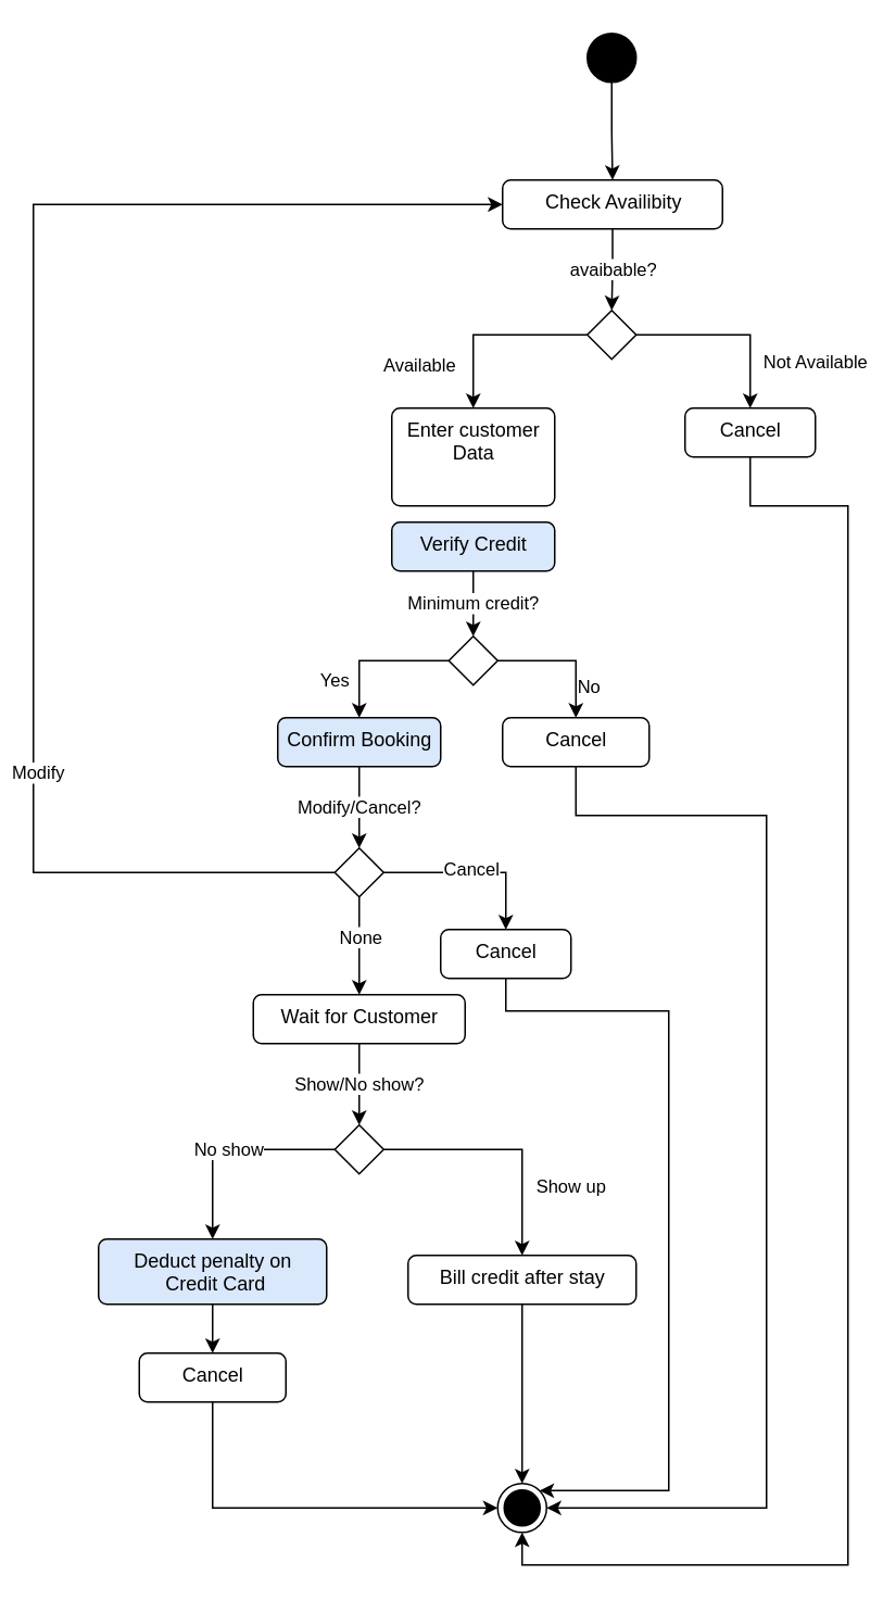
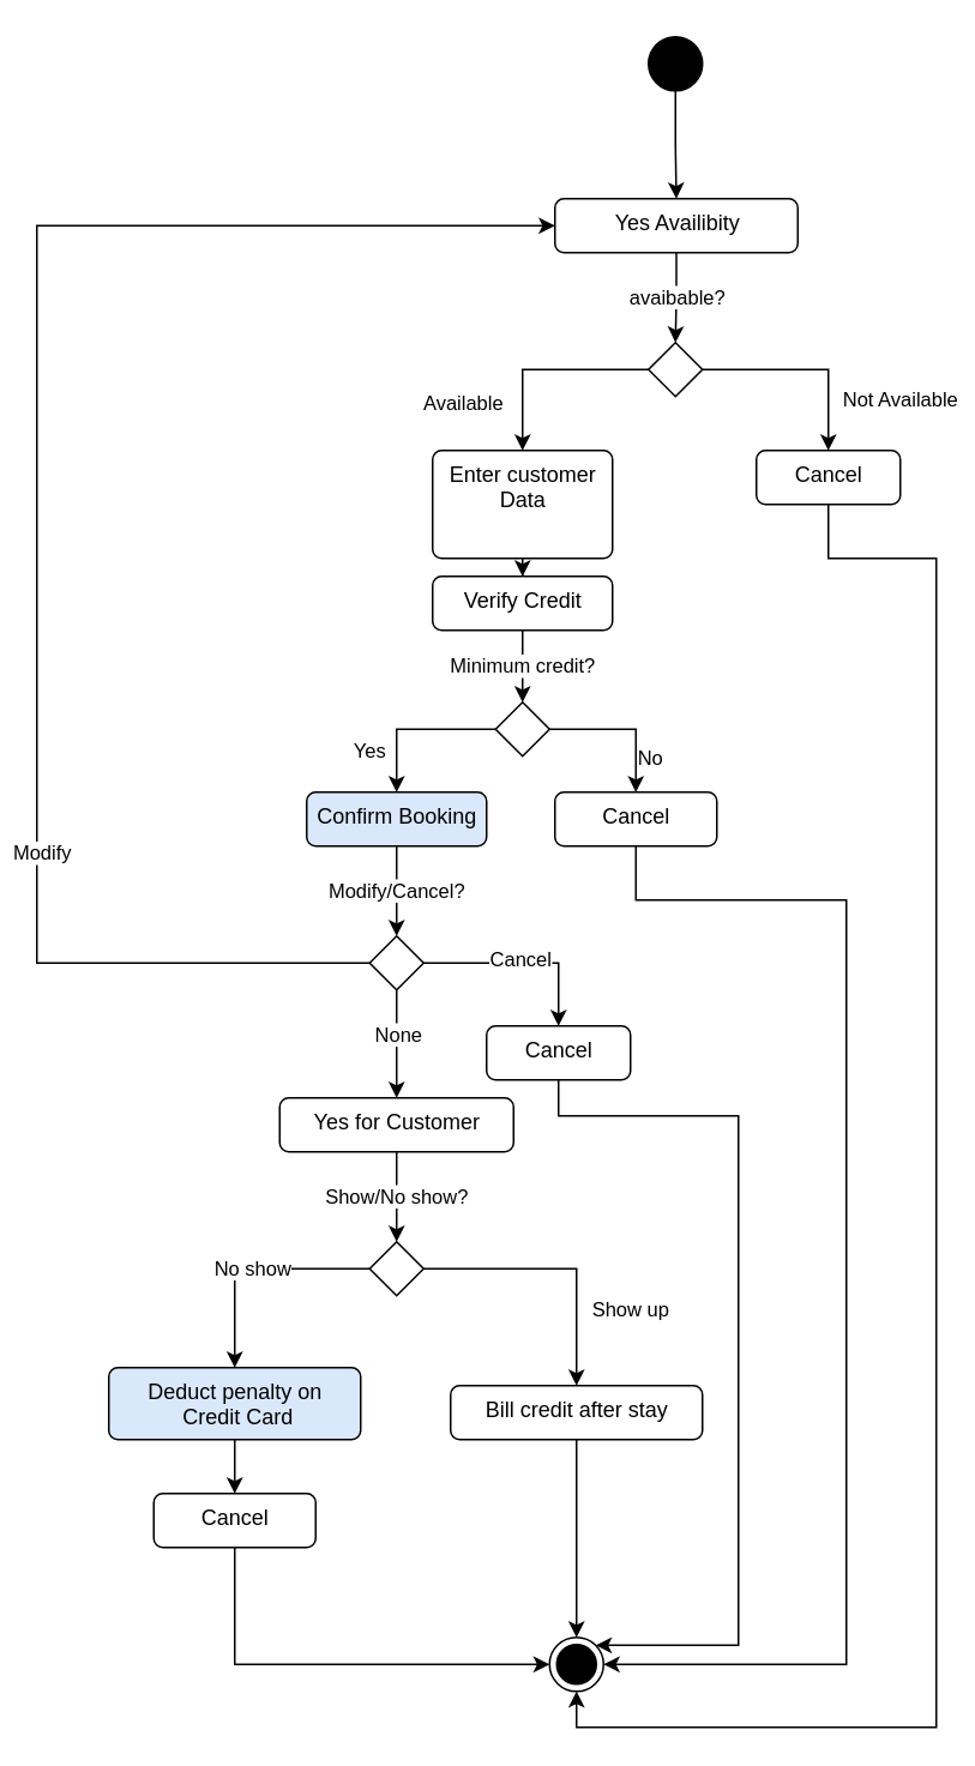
  <mxCell id="0" />
  <mxCell id="1" parent="0" />
  <mxCell id="2" style="edgeStyle=orthogonalEdgeStyle;rounded=0;orthogonalLoop=1;jettySize=auto;html=1;exitX=0.5;exitY=1;exitDx=0;exitDy=0;entryX=0.5;entryY=0;entryDx=0;entryDy=0;" parent="1" source="3" target="5" edge="1"><mxGeometry relative="1" as="geometry" /></mxCell>
  <mxCell id="3" value="" style="ellipse;fillColor=strokeColor;" parent="1" vertex="1"><mxGeometry x="360" y="20" width="30" height="30" as="geometry" /></mxCell>
  <mxCell id="4" value="avaibable?" style="edgeStyle=orthogonalEdgeStyle;rounded=0;orthogonalLoop=1;jettySize=auto;html=1;exitX=0.5;exitY=1;exitDx=0;exitDy=0;entryX=0.5;entryY=0;entryDx=0;entryDy=0;" parent="1" source="5" target="9" edge="1"><mxGeometry relative="1" as="geometry" /></mxCell>
- <mxCell id="5" value="Check Availibity" style="html=1;align=center;verticalAlign=top;rounded=1;absoluteArcSize=1;arcSize=10;dashed=0;" parent="1" vertex="1"><mxGeometry x="308" y="110" width="135" height="30" as="geometry" /></mxCell>
+ <mxCell id="5" value="Yes Availibity" style="html=1;align=center;verticalAlign=top;rounded=1;absoluteArcSize=1;arcSize=10;dashed=0;" parent="1" vertex="1"><mxGeometry x="308" y="110" width="135" height="30" as="geometry" /></mxCell>
  <mxCell id="6" style="edgeStyle=orthogonalEdgeStyle;rounded=0;orthogonalLoop=1;jettySize=auto;html=1;exitX=0;exitY=0.5;exitDx=0;exitDy=0;entryX=0.5;entryY=0;entryDx=0;entryDy=0;" parent="1" source="9" target="11" edge="1"><mxGeometry relative="1" as="geometry"><mxPoint x="310" y="265" as="targetPoint" /><Array as="points"><mxPoint x="290" y="205" /></Array></mxGeometry></mxCell>
  <mxCell id="7" value="Available" style="edgeLabel;html=1;align=center;verticalAlign=middle;resizable=0;points=[];" parent="6" vertex="1" connectable="0"><mxGeometry x="-0.177" y="-1" relative="1" as="geometry"><mxPoint x="-57" y="19" as="offset" /></mxGeometry></mxCell>
  <mxCell id="8" value="Not Available" style="edgeStyle=orthogonalEdgeStyle;rounded=0;orthogonalLoop=1;jettySize=auto;html=1;exitX=1;exitY=0.5;exitDx=0;exitDy=0;entryX=0.5;entryY=0;entryDx=0;entryDy=0;" parent="1" source="9" target="13" edge="1"><mxGeometry x="0.52" y="40" relative="1" as="geometry"><mxPoint as="offset" /></mxGeometry></mxCell>
  <mxCell id="9" value="" style="rhombus;" parent="1" vertex="1"><mxGeometry x="360" y="190" width="30" height="30" as="geometry" /></mxCell>
+ <mxCell id="10" style="edgeStyle=orthogonalEdgeStyle;rounded=0;orthogonalLoop=1;jettySize=auto;html=1;exitX=0.5;exitY=1;exitDx=0;exitDy=0;" parent="1" source="11" target="15" edge="1"><mxGeometry relative="1" as="geometry" /></mxCell>
  <mxCell id="11" value="Enter customer &lt;br&gt;Data" style="html=1;align=center;verticalAlign=top;rounded=1;absoluteArcSize=1;arcSize=10;dashed=0;" parent="1" vertex="1"><mxGeometry x="240" y="250" width="100" height="60" as="geometry" /></mxCell>
  <mxCell id="12" style="edgeStyle=orthogonalEdgeStyle;rounded=0;orthogonalLoop=1;jettySize=auto;html=1;exitX=0.5;exitY=1;exitDx=0;exitDy=0;entryX=0.5;entryY=1;entryDx=0;entryDy=0;" parent="1" source="13" target="44" edge="1"><mxGeometry relative="1" as="geometry"><Array as="points"><mxPoint x="460" y="310" /><mxPoint x="520" y="310" /><mxPoint x="520" y="960" /><mxPoint x="320" y="960" /></Array></mxGeometry></mxCell>
  <mxCell id="13" value="Cancel" style="html=1;align=center;verticalAlign=top;rounded=1;absoluteArcSize=1;arcSize=10;dashed=0;" parent="1" vertex="1"><mxGeometry x="420" y="250" width="80" height="30" as="geometry" /></mxCell>
  <mxCell id="14" value="Minimum credit?" style="edgeStyle=orthogonalEdgeStyle;rounded=0;orthogonalLoop=1;jettySize=auto;html=1;exitX=0.5;exitY=1;exitDx=0;exitDy=0;" parent="1" source="15" target="19" edge="1"><mxGeometry relative="1" as="geometry" /></mxCell>
- <mxCell id="15" value="Verify Credit" style="html=1;align=center;verticalAlign=top;rounded=1;absoluteArcSize=1;arcSize=10;dashed=0;fillColor=#dae8fc;" parent="1" vertex="1"><mxGeometry x="240" y="320" width="100" height="30" as="geometry" /></mxCell>
+ <mxCell id="15" value="Verify Credit" style="html=1;align=center;verticalAlign=top;rounded=1;absoluteArcSize=1;arcSize=10;dashed=0;" parent="1" vertex="1"><mxGeometry x="240" y="320" width="100" height="30" as="geometry" /></mxCell>
  <mxCell id="16" value="Yes" style="edgeStyle=orthogonalEdgeStyle;rounded=0;orthogonalLoop=1;jettySize=auto;html=1;exitX=0;exitY=0.5;exitDx=0;exitDy=0;" parent="1" source="19" target="21" edge="1"><mxGeometry x="0.484" y="-15" relative="1" as="geometry"><mxPoint as="offset" /></mxGeometry></mxCell>
  <mxCell id="17" style="edgeStyle=orthogonalEdgeStyle;rounded=0;orthogonalLoop=1;jettySize=auto;html=1;exitX=1;exitY=0.5;exitDx=0;exitDy=0;entryX=0.5;entryY=0;entryDx=0;entryDy=0;" parent="1" source="19" target="23" edge="1"><mxGeometry relative="1" as="geometry"><mxPoint x="390" y="465" as="targetPoint" /></mxGeometry></mxCell>
  <mxCell id="18" value="No" style="edgeLabel;html=1;align=center;verticalAlign=middle;resizable=0;points=[];" parent="17" vertex="1" connectable="0"><mxGeometry x="-0.013" y="-3" relative="1" as="geometry"><mxPoint x="14" y="12" as="offset" /></mxGeometry></mxCell>
  <mxCell id="19" value="" style="rhombus;" parent="1" vertex="1"><mxGeometry x="275" y="390" width="30" height="30" as="geometry" /></mxCell>
  <mxCell id="20" value="Modify/Cancel?" style="edgeStyle=orthogonalEdgeStyle;rounded=0;orthogonalLoop=1;jettySize=auto;html=1;exitX=0.5;exitY=1;exitDx=0;exitDy=0;entryX=0.5;entryY=0;entryDx=0;entryDy=0;" parent="1" source="21" target="28" edge="1"><mxGeometry relative="1" as="geometry"><mxPoint x="220" y="525" as="targetPoint" /></mxGeometry></mxCell>
  <mxCell id="21" value="Confirm Booking" style="html=1;align=center;verticalAlign=top;rounded=1;absoluteArcSize=1;arcSize=10;dashed=0;fillColor=#dae8fc;" parent="1" vertex="1"><mxGeometry x="170" y="440" width="100" height="30" as="geometry" /></mxCell>
  <mxCell id="22" style="edgeStyle=orthogonalEdgeStyle;rounded=0;orthogonalLoop=1;jettySize=auto;html=1;exitX=0.5;exitY=1;exitDx=0;exitDy=0;entryX=1;entryY=0.5;entryDx=0;entryDy=0;" parent="1" source="23" target="44" edge="1"><mxGeometry relative="1" as="geometry"><Array as="points"><mxPoint x="353" y="500" /><mxPoint x="470" y="500" /><mxPoint x="470" y="925" /></Array></mxGeometry></mxCell>
  <mxCell id="23" value="Cancel" style="html=1;align=center;verticalAlign=top;rounded=1;absoluteArcSize=1;arcSize=10;dashed=0;" parent="1" vertex="1"><mxGeometry x="308" y="440" width="90" height="30" as="geometry" /></mxCell>
  <mxCell id="24" value="" style="edgeStyle=orthogonalEdgeStyle;rounded=0;orthogonalLoop=1;jettySize=auto;html=1;" parent="1" source="28" target="32" edge="1"><mxGeometry relative="1" as="geometry"><mxPoint x="310" y="620" as="targetPoint" /></mxGeometry></mxCell>
  <mxCell id="25" value="Cancel" style="edgeLabel;html=1;align=center;verticalAlign=middle;resizable=0;points=[];" parent="24" vertex="1" connectable="0"><mxGeometry x="-0.037" y="3" relative="1" as="geometry"><mxPoint as="offset" /></mxGeometry></mxCell>
  <mxCell id="26" style="edgeStyle=orthogonalEdgeStyle;rounded=0;orthogonalLoop=1;jettySize=auto;html=1;exitX=0.5;exitY=1;exitDx=0;exitDy=0;" parent="1" source="28" target="34" edge="1"><mxGeometry relative="1" as="geometry" /></mxCell>
  <mxCell id="27" value="None" style="edgeLabel;html=1;align=center;verticalAlign=middle;resizable=0;points=[];" parent="26" vertex="1" connectable="0"><mxGeometry x="-0.212" relative="1" as="geometry"><mxPoint as="offset" /></mxGeometry></mxCell>
  <mxCell id="28" value="" style="rhombus;" parent="1" vertex="1"><mxGeometry x="205" y="520" width="30" height="30" as="geometry" /></mxCell>
  <mxCell id="29" style="edgeStyle=orthogonalEdgeStyle;rounded=0;orthogonalLoop=1;jettySize=auto;html=1;entryX=0;entryY=0.5;entryDx=0;entryDy=0;exitX=0;exitY=0.5;exitDx=0;exitDy=0;" parent="1" source="28" target="5" edge="1"><mxGeometry relative="1" as="geometry"><mxPoint x="60" y="640" as="sourcePoint" /><Array as="points"><mxPoint x="20" y="535" /><mxPoint x="20" y="125" /></Array></mxGeometry></mxCell>
  <mxCell id="30" value="Modify" style="edgeLabel;html=1;align=center;verticalAlign=middle;resizable=0;points=[];" parent="29" vertex="1" connectable="0"><mxGeometry x="-0.44" y="-2" relative="1" as="geometry"><mxPoint as="offset" /></mxGeometry></mxCell>
  <mxCell id="31" style="edgeStyle=orthogonalEdgeStyle;rounded=0;orthogonalLoop=1;jettySize=auto;html=1;exitX=0.5;exitY=1;exitDx=0;exitDy=0;entryX=1;entryY=0;entryDx=0;entryDy=0;" parent="1" source="32" target="44" edge="1"><mxGeometry relative="1" as="geometry"><Array as="points"><mxPoint x="310" y="620" /><mxPoint x="410" y="620" /><mxPoint x="410" y="914" /></Array></mxGeometry></mxCell>
  <mxCell id="32" value="Cancel" style="html=1;align=center;verticalAlign=top;rounded=1;absoluteArcSize=1;arcSize=10;dashed=0;" parent="1" vertex="1"><mxGeometry x="270" y="570" width="80" height="30" as="geometry" /></mxCell>
  <mxCell id="33" value="Show/No show?" style="edgeStyle=orthogonalEdgeStyle;rounded=0;orthogonalLoop=1;jettySize=auto;html=1;exitX=0.5;exitY=1;exitDx=0;exitDy=0;entryX=0.5;entryY=0;entryDx=0;entryDy=0;" parent="1" source="34" target="37" edge="1"><mxGeometry relative="1" as="geometry"><mxPoint x="220" y="665" as="targetPoint" /></mxGeometry></mxCell>
- <mxCell id="34" value="Wait for Customer" style="html=1;align=center;verticalAlign=top;rounded=1;absoluteArcSize=1;arcSize=10;dashed=0;" parent="1" vertex="1"><mxGeometry x="155" y="610" width="130" height="30" as="geometry" /></mxCell>
+ <mxCell id="34" value="Yes for Customer" style="html=1;align=center;verticalAlign=top;rounded=1;absoluteArcSize=1;arcSize=10;dashed=0;" parent="1" vertex="1"><mxGeometry x="155" y="610" width="130" height="30" as="geometry" /></mxCell>
  <mxCell id="35" value="No show" style="edgeStyle=orthogonalEdgeStyle;rounded=0;orthogonalLoop=1;jettySize=auto;html=1;exitX=0;exitY=0.5;exitDx=0;exitDy=0;entryX=0.5;entryY=0;entryDx=0;entryDy=0;" parent="1" source="37" target="39" edge="1"><mxGeometry relative="1" as="geometry" /></mxCell>
  <mxCell id="36" value="Show up" style="edgeStyle=orthogonalEdgeStyle;rounded=0;orthogonalLoop=1;jettySize=auto;html=1;exitX=1;exitY=0.5;exitDx=0;exitDy=0;entryX=0.5;entryY=0;entryDx=0;entryDy=0;" parent="1" source="37" target="43" edge="1"><mxGeometry x="0.44" y="30" relative="1" as="geometry"><mxPoint x="320" y="745" as="targetPoint" /><mxPoint as="offset" /></mxGeometry></mxCell>
  <mxCell id="37" value="" style="rhombus;" parent="1" vertex="1"><mxGeometry x="205" y="690" width="30" height="30" as="geometry" /></mxCell>
  <mxCell id="38" style="edgeStyle=orthogonalEdgeStyle;rounded=0;orthogonalLoop=1;jettySize=auto;html=1;exitX=0.5;exitY=1;exitDx=0;exitDy=0;" parent="1" source="39" target="41" edge="1"><mxGeometry relative="1" as="geometry" /></mxCell>
  <mxCell id="39" value="Deduct penalty on&lt;br&gt;&amp;nbsp;Credit Card" style="html=1;align=center;verticalAlign=top;rounded=1;absoluteArcSize=1;arcSize=10;dashed=0;fillColor=#dae8fc;" parent="1" vertex="1"><mxGeometry x="60" y="760" width="140" height="40" as="geometry" /></mxCell>
  <mxCell id="40" style="edgeStyle=orthogonalEdgeStyle;rounded=0;orthogonalLoop=1;jettySize=auto;html=1;exitX=0.5;exitY=1;exitDx=0;exitDy=0;entryX=0;entryY=0.5;entryDx=0;entryDy=0;" parent="1" source="41" target="44" edge="1"><mxGeometry relative="1" as="geometry" /></mxCell>
  <mxCell id="41" value="Cancel" style="html=1;align=center;verticalAlign=top;rounded=1;absoluteArcSize=1;arcSize=10;dashed=0;" parent="1" vertex="1"><mxGeometry x="85" y="830" width="90" height="30" as="geometry" /></mxCell>
  <mxCell id="42" style="edgeStyle=orthogonalEdgeStyle;rounded=0;orthogonalLoop=1;jettySize=auto;html=1;exitX=0.5;exitY=1;exitDx=0;exitDy=0;entryX=0.5;entryY=0;entryDx=0;entryDy=0;" parent="1" source="43" target="44" edge="1"><mxGeometry relative="1" as="geometry" /></mxCell>
  <mxCell id="43" value="Bill credit after stay" style="html=1;align=center;verticalAlign=top;rounded=1;absoluteArcSize=1;arcSize=10;dashed=0;" parent="1" vertex="1"><mxGeometry x="250" y="770" width="140" height="30" as="geometry" /></mxCell>
  <mxCell id="44" value="" style="ellipse;html=1;shape=endState;fillColor=strokeColor;" parent="1" vertex="1"><mxGeometry x="305" y="910" width="30" height="30" as="geometry" /></mxCell>
